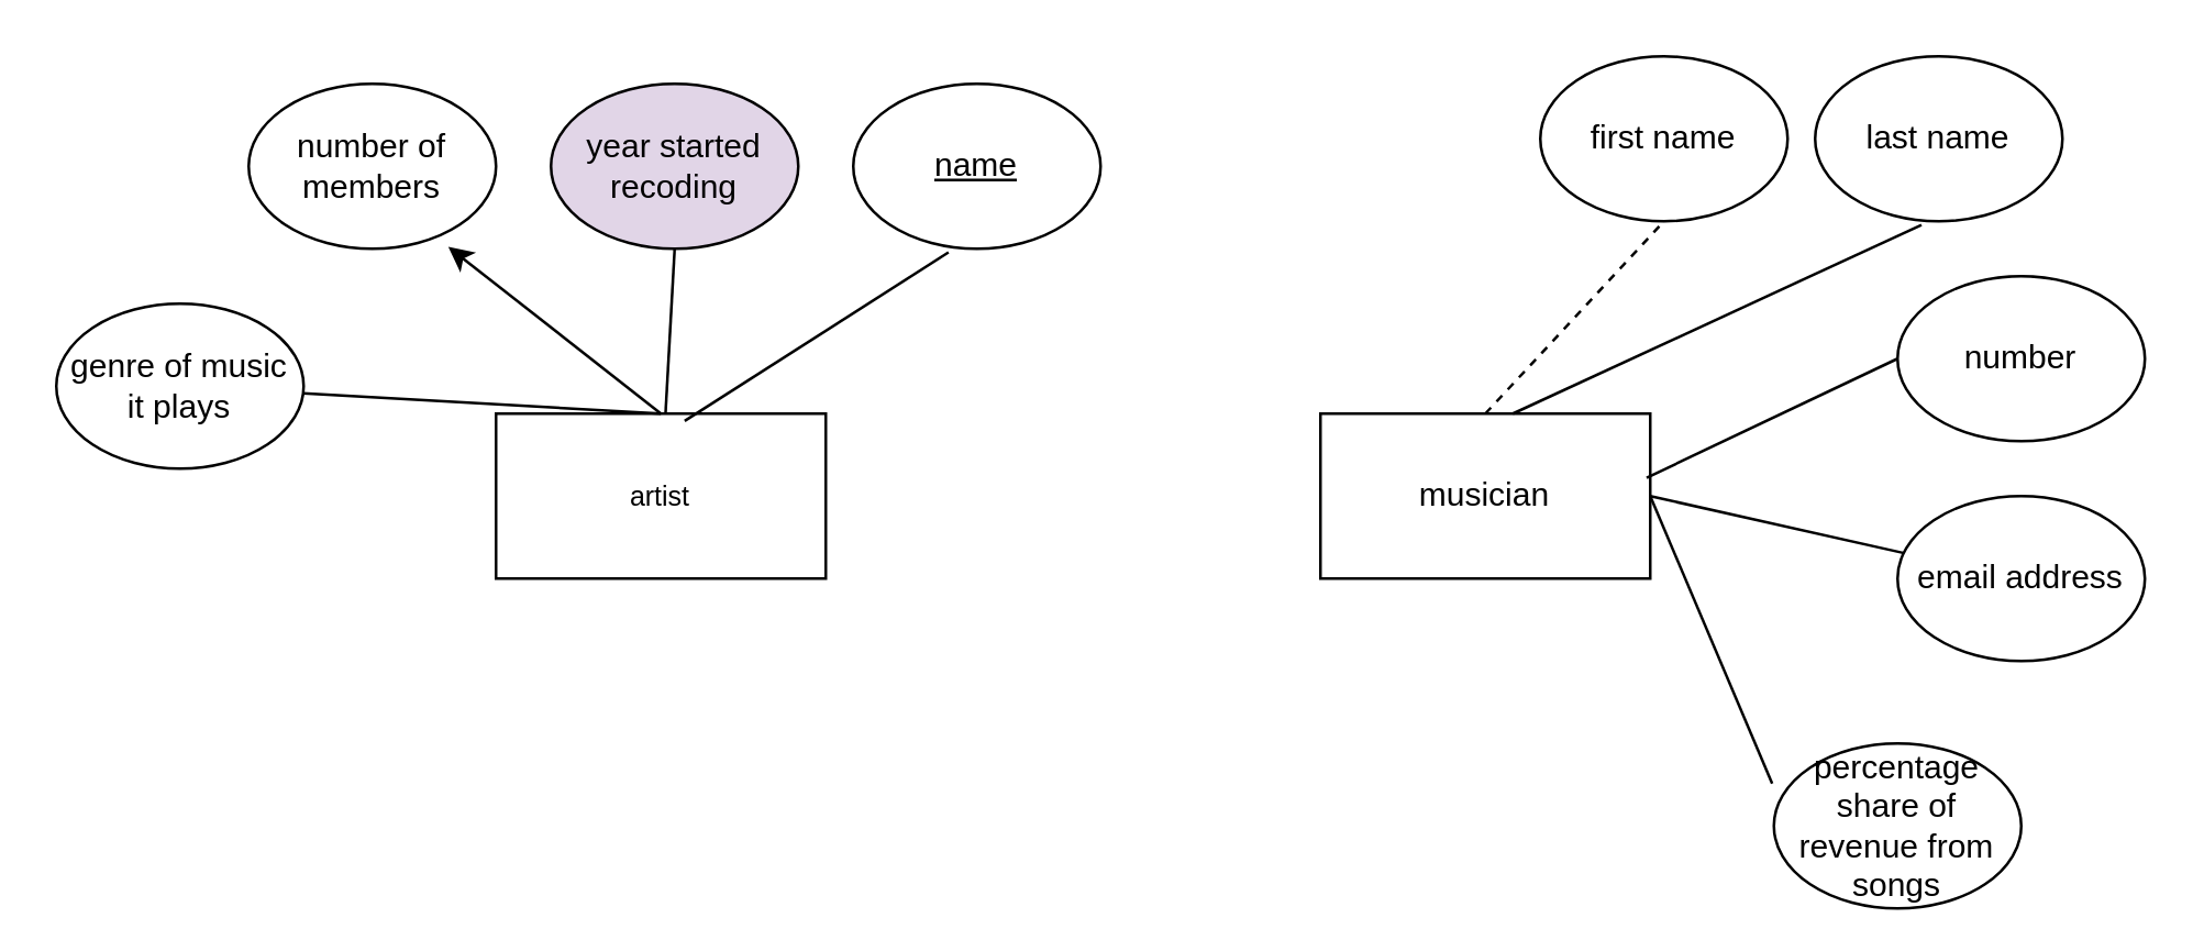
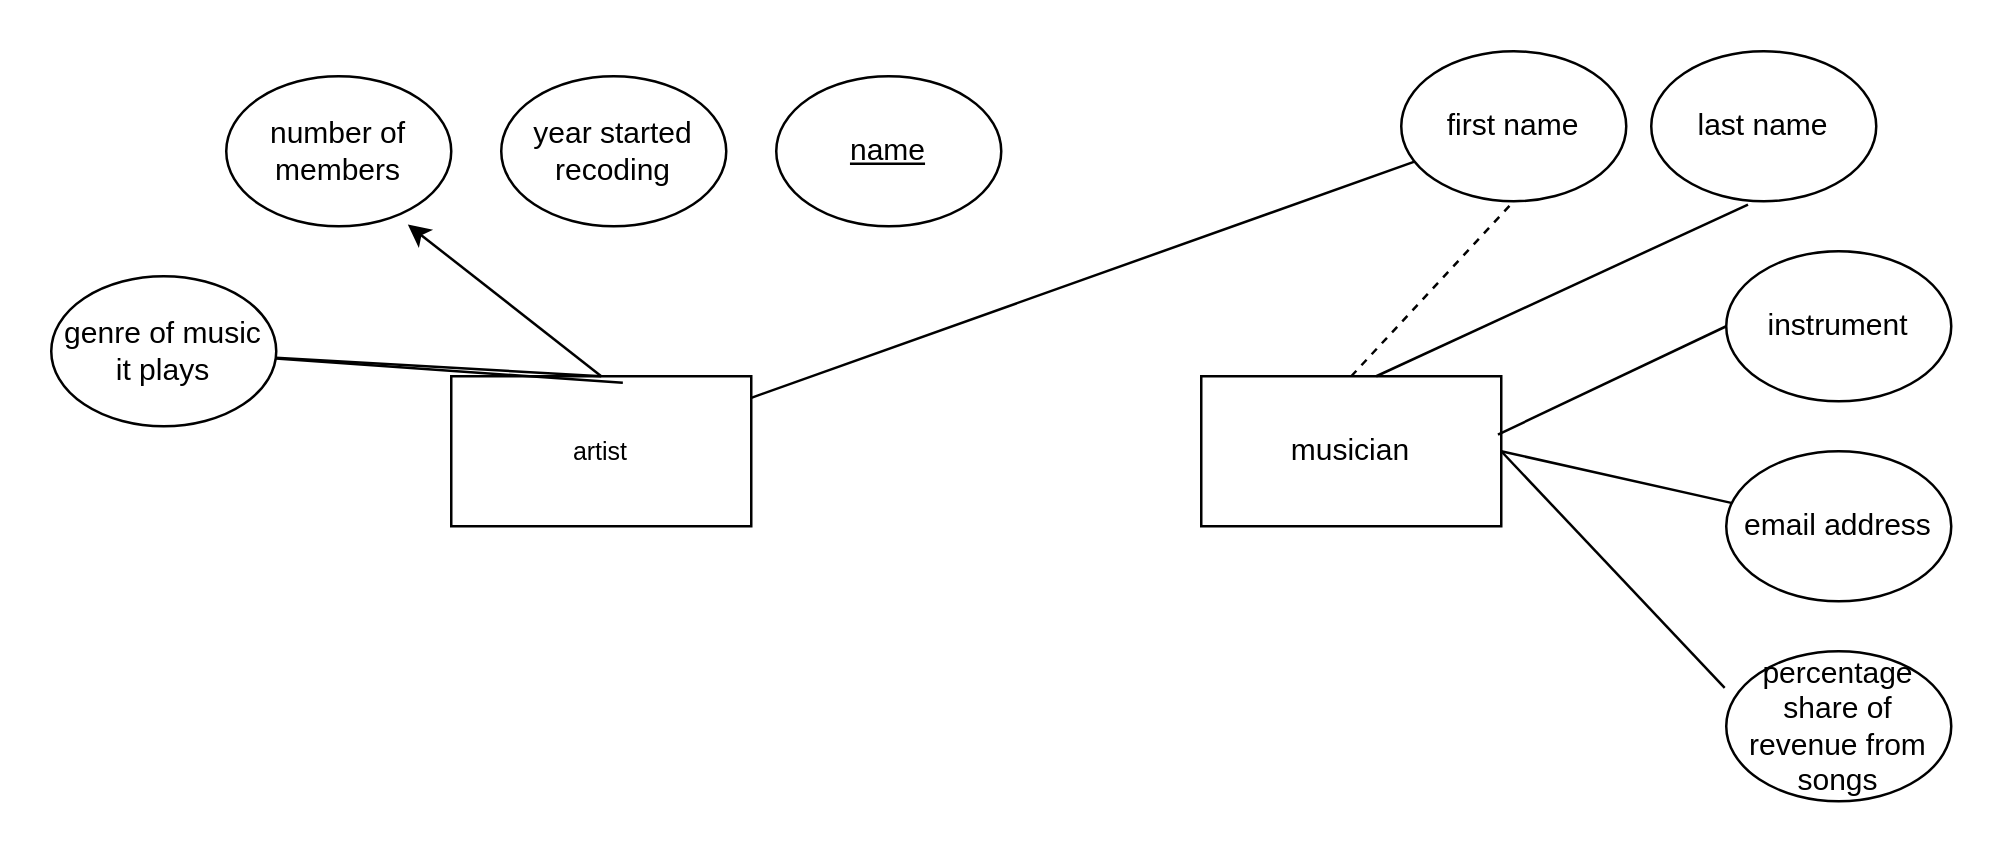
  <mxCell id="0" />
  <mxCell id="1" parent="0" />
  <mxCell id="2" value="&lt;font size=&quot;1&quot;&gt;artist&lt;/font&gt;" style="rounded=0;whiteSpace=wrap;html=1;" vertex="1" parent="1"><mxGeometry x="180" y="150" width="120" height="60" as="geometry" /></mxCell>
  <mxCell id="3" value="number of members" style="ellipse;whiteSpace=wrap;html=1;" vertex="1" parent="1"><mxGeometry x="90" y="30" width="90" height="60" as="geometry" /></mxCell>
- <mxCell id="4" value="year started recoding" style="ellipse;whiteSpace=wrap;html=1;fillColor=#e1d5e7;" vertex="1" parent="1"><mxGeometry x="200" y="30" width="90" height="60" as="geometry" /></mxCell>
+ <mxCell id="4" value="year started recoding" style="ellipse;whiteSpace=wrap;html=1;" vertex="1" parent="1"><mxGeometry x="200" y="30" width="90" height="60" as="geometry" /></mxCell>
  <mxCell id="5" value="genre of music it plays" style="ellipse;whiteSpace=wrap;html=1;" vertex="1" parent="1"><mxGeometry x="20" y="110" width="90" height="60" as="geometry" /></mxCell>
  <mxCell id="6" value="&lt;u&gt;name&lt;/u&gt;" style="ellipse;whiteSpace=wrap;html=1;" vertex="1" parent="1"><mxGeometry x="310" y="30" width="90" height="60" as="geometry" /></mxCell>
- <mxCell id="7" value="" style="endArrow=none;html=1;entryX=0.5;entryY=1;entryDx=0;entryDy=0;" edge="1" parent="1" source="2" target="4"><mxGeometry width="50" height="50" relative="1" as="geometry"><mxPoint x="390" y="270" as="sourcePoint" /><mxPoint x="440" y="220" as="targetPoint" /></mxGeometry></mxCell>
+ <mxCell id="7" value="" style="endArrow=none;html=1;" edge="1" parent="1" source="2" target="12"><mxGeometry width="50" height="50" relative="1" as="geometry"><mxPoint x="390" y="270" as="sourcePoint" /><mxPoint x="440" y="220" as="targetPoint" /></mxGeometry></mxCell>
  <mxCell id="8" value="" style="endArrow=classic;html=1;entryX=0.807;entryY=0.989;entryDx=0;entryDy=0;entryPerimeter=0;exitX=0.5;exitY=0;exitDx=0;exitDy=0;" edge="1" parent="1" source="2" target="3"><mxGeometry width="50" height="50" relative="1" as="geometry"><mxPoint x="390" y="270" as="sourcePoint" /><mxPoint x="440" y="220" as="targetPoint" /></mxGeometry></mxCell>
  <mxCell id="9" value="" style="endArrow=none;html=1;" edge="1" parent="1" target="5"><mxGeometry width="50" height="50" relative="1" as="geometry"><mxPoint x="240" y="150" as="sourcePoint" /><mxPoint x="440" y="220" as="targetPoint" /></mxGeometry></mxCell>
- <mxCell id="10" value="" style="endArrow=none;html=1;exitX=0.572;exitY=0.044;exitDx=0;exitDy=0;exitPerimeter=0;entryX=0.385;entryY=1.022;entryDx=0;entryDy=0;entryPerimeter=0;" edge="1" parent="1" source="2" target="6"><mxGeometry width="50" height="50" relative="1" as="geometry"><mxPoint x="390" y="270" as="sourcePoint" /><mxPoint x="440" y="220" as="targetPoint" /></mxGeometry></mxCell>
+ <mxCell id="10" value="" style="endArrow=none;html=1;exitX=0.572;exitY=0.044;exitDx=0;exitDy=0;exitPerimeter=0;" edge="1" parent="1" source="2" target="5"><mxGeometry width="50" height="50" relative="1" as="geometry"><mxPoint x="390" y="270" as="sourcePoint" /><mxPoint x="440" y="220" as="targetPoint" /></mxGeometry></mxCell>
  <mxCell id="11" value="musician" style="rounded=0;whiteSpace=wrap;html=1;" vertex="1" parent="1"><mxGeometry x="480" y="150" width="120" height="60" as="geometry" /></mxCell>
  <mxCell id="12" value="first name" style="ellipse;whiteSpace=wrap;html=1;" vertex="1" parent="1"><mxGeometry x="560" width="90" height="60" as="geometry" y="20" /></mxCell>
  <mxCell id="13" value="last name" style="ellipse;whiteSpace=wrap;html=1;" vertex="1" parent="1"><mxGeometry x="660" width="90" height="60" as="geometry" y="20" /></mxCell>
- <mxCell id="14" value="number" style="ellipse;whiteSpace=wrap;html=1;" vertex="1" parent="1"><mxGeometry x="690" y="100" width="90" height="60" as="geometry" /></mxCell>
+ <mxCell id="14" value="instrument" style="ellipse;whiteSpace=wrap;html=1;" vertex="1" parent="1"><mxGeometry x="690" y="100" width="90" height="60" as="geometry" /></mxCell>
  <mxCell id="15" value="email address" style="ellipse;whiteSpace=wrap;html=1;" vertex="1" parent="1"><mxGeometry x="690" y="180" width="90" height="60" as="geometry" /></mxCell>
- <mxCell id="16" value="percentage share of revenue from songs" style="ellipse;whiteSpace=wrap;html=1;" vertex="1" parent="1"><mxGeometry x="645" y="270" width="90" height="60" as="geometry" /></mxCell>
+ <mxCell id="16" value="percentage share of revenue from songs" style="ellipse;whiteSpace=wrap;html=1;" vertex="1" parent="1"><mxGeometry x="690" y="260" width="90" height="60" as="geometry" /></mxCell>
  <mxCell id="17" value="" style="endArrow=none;html=1;exitX=0.5;exitY=0;exitDx=0;exitDy=0;entryX=0.5;entryY=1;entryDx=0;entryDy=0;dashed=1;" edge="1" parent="1" source="11" target="12"><mxGeometry width="50" height="50" relative="1" as="geometry"><mxPoint x="400" y="230" as="sourcePoint" /><mxPoint x="450" y="180" as="targetPoint" /></mxGeometry></mxCell>
  <mxCell id="18" value="" style="endArrow=none;html=1;entryX=0.43;entryY=1.022;entryDx=0;entryDy=0;entryPerimeter=0;" edge="1" parent="1" target="13"><mxGeometry width="50" height="50" relative="1" as="geometry"><mxPoint x="550" y="150" as="sourcePoint" /><mxPoint x="450" y="180" as="targetPoint" /></mxGeometry></mxCell>
  <mxCell id="19" value="" style="endArrow=none;html=1;entryX=0;entryY=0.5;entryDx=0;entryDy=0;exitX=0.989;exitY=0.389;exitDx=0;exitDy=0;exitPerimeter=0;" edge="1" parent="1" source="11" target="14"><mxGeometry width="50" height="50" relative="1" as="geometry"><mxPoint x="400" y="230" as="sourcePoint" /><mxPoint x="450" y="180" as="targetPoint" /></mxGeometry></mxCell>
  <mxCell id="20" value="" style="endArrow=none;html=1;entryX=0.022;entryY=0.344;entryDx=0;entryDy=0;entryPerimeter=0;exitX=1;exitY=0.5;exitDx=0;exitDy=0;" edge="1" parent="1" source="11" target="15"><mxGeometry width="50" height="50" relative="1" as="geometry"><mxPoint x="400" y="230" as="sourcePoint" /><mxPoint x="450" y="180" as="targetPoint" /></mxGeometry></mxCell>
  <mxCell id="21" value="" style="endArrow=none;html=1;entryX=-0.007;entryY=0.244;entryDx=0;entryDy=0;entryPerimeter=0;exitX=1;exitY=0.5;exitDx=0;exitDy=0;" edge="1" parent="1" source="11" target="16"><mxGeometry width="50" height="50" relative="1" as="geometry"><mxPoint x="400" y="230" as="sourcePoint" /><mxPoint x="450" y="180" as="targetPoint" /></mxGeometry></mxCell>
